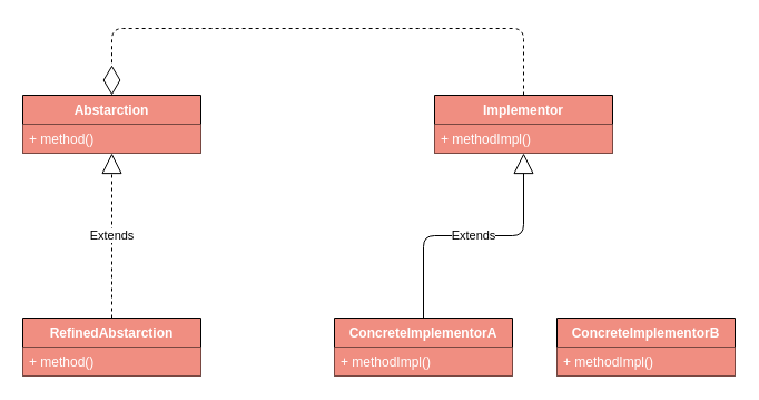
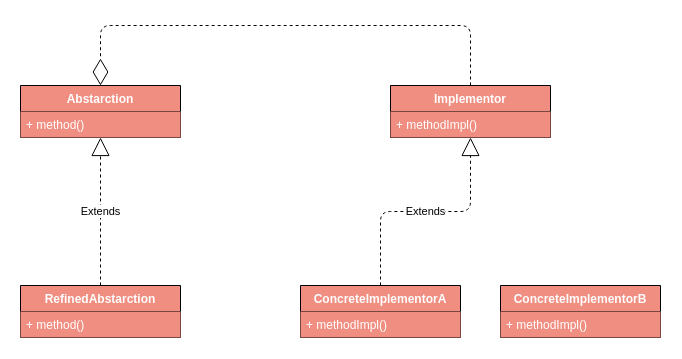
  <mxCell id="0" />
  <mxCell id="1" parent="0" />
  <mxCell id="2" value="Abstarction" style="swimlane;fontStyle=1;align=center;verticalAlign=top;childLayout=stackLayout;horizontal=1;startSize=26;horizontalStack=0;resizeParent=1;resizeParentMax=0;resizeLast=0;collapsible=1;marginBottom=0;fillColor=#F08E81;fontColor=#FFFFFF;" vertex="1" parent="1"><mxGeometry x="20" y="80" width="160" height="52" as="geometry" /></mxCell>
  <mxCell id="3" value="+ method()" style="text;strokeColor=none;fillColor=#F08E81;align=left;verticalAlign=top;spacingLeft=4;spacingRight=4;overflow=hidden;rotatable=0;points=[[0,0.5],[1,0.5]];portConstraint=eastwest;fontColor=#FFFFFF;" vertex="1" parent="2"><mxGeometry y="26" width="160" height="26" as="geometry" /></mxCell>
  <mxCell id="4" value="RefinedAbstarction" style="swimlane;fontStyle=1;align=center;verticalAlign=top;childLayout=stackLayout;horizontal=1;startSize=26;horizontalStack=0;resizeParent=1;resizeParentMax=0;resizeLast=0;collapsible=1;marginBottom=0;fillColor=#F08E81;fontColor=#FFFFFF;" vertex="1" parent="1"><mxGeometry x="20" y="280" width="160" height="52" as="geometry" /></mxCell>
  <mxCell id="5" value="+ method()" style="text;strokeColor=none;fillColor=#F08E81;align=left;verticalAlign=top;spacingLeft=4;spacingRight=4;overflow=hidden;rotatable=0;points=[[0,0.5],[1,0.5]];portConstraint=eastwest;fontColor=#FFFFFF;" vertex="1" parent="4"><mxGeometry y="26" width="160" height="26" as="geometry" /></mxCell>
  <mxCell id="6" value="Implementor" style="swimlane;fontStyle=1;align=center;verticalAlign=top;childLayout=stackLayout;horizontal=1;startSize=26;horizontalStack=0;resizeParent=1;resizeParentMax=0;resizeLast=0;collapsible=1;marginBottom=0;fillColor=#F08E81;fontColor=#FFFFFF;" vertex="1" parent="1"><mxGeometry x="390" y="80" width="160" height="52" as="geometry" /></mxCell>
  <mxCell id="7" value="+ methodImpl()" style="text;strokeColor=none;fillColor=#F08E81;align=left;verticalAlign=top;spacingLeft=4;spacingRight=4;overflow=hidden;rotatable=0;points=[[0,0.5],[1,0.5]];portConstraint=eastwest;fontColor=#FFFFFF;" vertex="1" parent="6"><mxGeometry y="26" width="160" height="26" as="geometry" /></mxCell>
  <mxCell id="8" value="ConcreteImplementorA" style="swimlane;fontStyle=1;align=center;verticalAlign=top;childLayout=stackLayout;horizontal=1;startSize=26;horizontalStack=0;resizeParent=1;resizeParentMax=0;resizeLast=0;collapsible=1;marginBottom=0;fillColor=#F08E81;fontColor=#FFFFFF;" vertex="1" parent="1"><mxGeometry x="300" y="280" width="160" height="52" as="geometry" /></mxCell>
  <mxCell id="9" value="+ methodImpl()" style="text;strokeColor=none;fillColor=#F08E81;align=left;verticalAlign=top;spacingLeft=4;spacingRight=4;overflow=hidden;rotatable=0;points=[[0,0.5],[1,0.5]];portConstraint=eastwest;fontColor=#FFFFFF;" vertex="1" parent="8"><mxGeometry y="26" width="160" height="26" as="geometry" /></mxCell>
  <mxCell id="10" value="ConcreteImplementorB" style="swimlane;fontStyle=1;align=center;verticalAlign=top;childLayout=stackLayout;horizontal=1;startSize=26;horizontalStack=0;resizeParent=1;resizeParentMax=0;resizeLast=0;collapsible=1;marginBottom=0;fillColor=#F08E81;fontColor=#FFFFFF;" vertex="1" parent="1"><mxGeometry x="500" y="280" width="160" height="52" as="geometry" /></mxCell>
  <mxCell id="11" value="+ methodImpl()" style="text;strokeColor=none;fillColor=#F08E81;align=left;verticalAlign=top;spacingLeft=4;spacingRight=4;overflow=hidden;rotatable=0;points=[[0,0.5],[1,0.5]];portConstraint=eastwest;fontColor=#FFFFFF;" vertex="1" parent="10"><mxGeometry y="26" width="160" height="26" as="geometry" /></mxCell>
  <mxCell id="12" value="Extends" style="endArrow=block;endSize=16;endFill=0;html=1;fontColor=#000000;entryX=0.5;entryY=1;entryDx=0;entryDy=0;exitX=0.5;exitY=0;exitDx=0;exitDy=0;dashed=1;" edge="1" parent="1" source="4" target="2"><mxGeometry width="160" relative="1" as="geometry"><mxPoint x="60" y="520" as="sourcePoint" /><mxPoint x="220" y="520" as="targetPoint" /></mxGeometry></mxCell>
- <mxCell id="13" value="Extends" style="endArrow=block;endSize=16;endFill=0;html=1;fontColor=#000000;entryX=0.5;entryY=1;entryDx=0;entryDy=0;exitX=0.5;exitY=0;exitDx=0;exitDy=0;edgeStyle=orthogonalEdgeStyle;" edge="1" parent="1" source="8" target="6"><mxGeometry width="160" relative="1" as="geometry"><mxPoint x="140" y="470" as="sourcePoint" /><mxPoint x="300" y="470" as="targetPoint" /></mxGeometry></mxCell>
+ <mxCell id="13" value="Extends" style="endArrow=block;endSize=16;endFill=0;html=1;fontColor=#000000;entryX=0.5;entryY=1;entryDx=0;entryDy=0;exitX=0.5;exitY=0;exitDx=0;exitDy=0;edgeStyle=orthogonalEdgeStyle;dashed=1;" edge="1" parent="1" source="8" target="6"><mxGeometry width="160" relative="1" as="geometry"><mxPoint x="140" y="470" as="sourcePoint" /><mxPoint x="300" y="470" as="targetPoint" /></mxGeometry></mxCell>
  <mxCell id="14" value="" style="endArrow=diamondThin;endFill=0;endSize=24;html=1;fontColor=#000000;entryX=0.5;entryY=0;entryDx=0;entryDy=0;exitX=0.5;exitY=0;exitDx=0;exitDy=0;edgeStyle=orthogonalEdgeStyle;dashed=1;" edge="1" parent="1" source="6" target="2"><mxGeometry width="160" relative="1" as="geometry"><mxPoint x="30" y="490" as="sourcePoint" /><mxPoint x="190" y="490" as="targetPoint" /><Array as="points"><mxPoint x="470" y="20" /><mxPoint x="100" y="20" /></Array></mxGeometry></mxCell>
